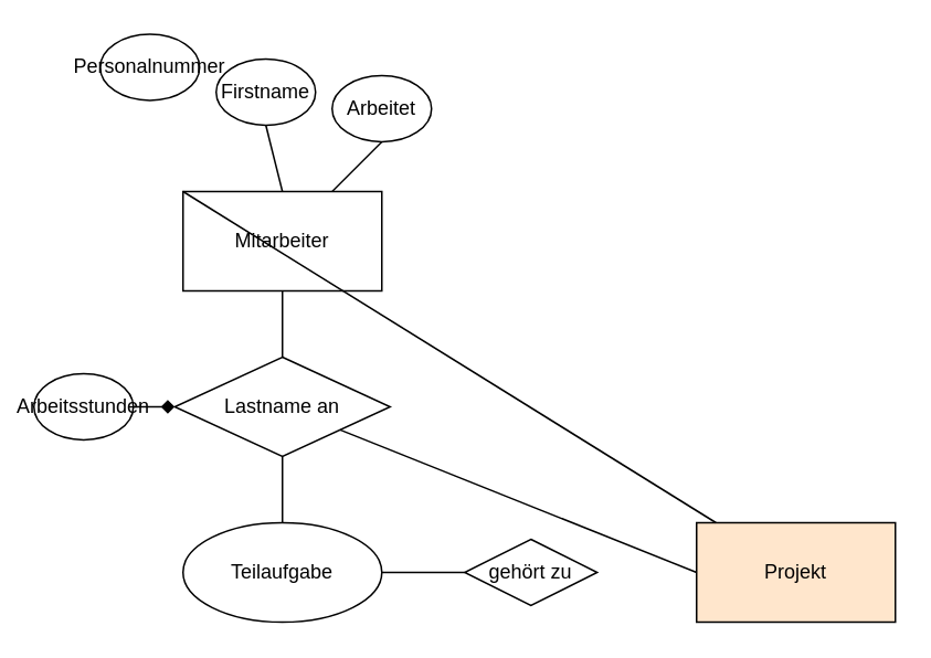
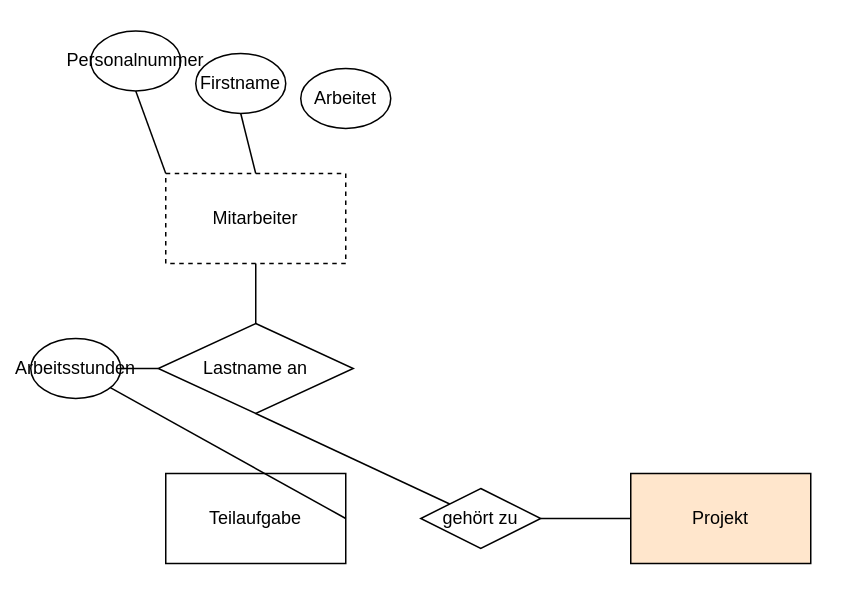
  <mxCell id="0" />
  <mxCell id="1" parent="0" />
  <mxCell id="2" value="Projekt" style="rounded=0;whiteSpace=wrap;html=1;fillColor=#ffe6cc;" vertex="1" parent="1"><mxGeometry x="420" y="315" width="120" height="60" as="geometry" /></mxCell>
- <mxCell id="3" value="Mitarbeiter" style="rounded=0;whiteSpace=wrap;html=1;" vertex="1" parent="1"><mxGeometry x="110" y="115" width="120" height="60" as="geometry" /></mxCell>
+ <mxCell id="3" value="Mitarbeiter" style="rounded=0;whiteSpace=wrap;html=1;dashed=1;" vertex="1" parent="1"><mxGeometry x="110" y="115" width="120" height="60" as="geometry" /></mxCell>
  <mxCell id="4" value="Personalnummer" style="ellipse;whiteSpace=wrap;html=1;" vertex="1" parent="1"><mxGeometry x="60" y="20" width="60" height="40" as="geometry" /></mxCell>
  <mxCell id="5" value="Firstname" style="ellipse;whiteSpace=wrap;html=1;" vertex="1" parent="1"><mxGeometry x="130" y="35" width="60" height="40" as="geometry" /></mxCell>
  <mxCell id="6" value="Arbeitet" style="ellipse;whiteSpace=wrap;html=1;" vertex="1" parent="1"><mxGeometry x="200" y="45" width="60" height="40" as="geometry" /></mxCell>
- <mxCell id="7" value="Teilaufgabe" style="ellipse;whiteSpace=wrap;html=1;" vertex="1" parent="1"><mxGeometry x="110" y="315" width="120" height="60" as="geometry" /></mxCell>
- <mxCell id="8" value="" style="endArrow=none;html=1;exitX=0;exitY=0;exitDx=0;exitDy=0;" edge="1" parent="1" source="3" target="2"><mxGeometry width="50" height="50" relative="1" as="geometry"><mxPoint x="360" y="245" as="sourcePoint" /><mxPoint x="210" y="115" as="targetPoint" /></mxGeometry></mxCell>
+ <mxCell id="7" value="Teilaufgabe" style="rounded=0;whiteSpace=wrap;html=1;" vertex="1" parent="1"><mxGeometry x="110" y="315" width="120" height="60" as="geometry" /></mxCell>
+ <mxCell id="8" value="" style="endArrow=none;html=1;exitX=0;exitY=0;exitDx=0;exitDy=0;entryX=0.5;entryY=1;entryDx=0;entryDy=0;" edge="1" parent="1" source="3" target="4"><mxGeometry width="50" height="50" relative="1" as="geometry"><mxPoint x="360" y="245" as="sourcePoint" /><mxPoint x="210" y="115" as="targetPoint" /></mxGeometry></mxCell>
  <mxCell id="9" value="" style="endArrow=none;html=1;exitX=0.5;exitY=0;exitDx=0;exitDy=0;entryX=0.5;entryY=1;entryDx=0;entryDy=0;" edge="1" parent="1" source="3" target="5"><mxGeometry width="50" height="50" relative="1" as="geometry"><mxPoint x="360" y="245" as="sourcePoint" /><mxPoint x="410" y="195" as="targetPoint" /></mxGeometry></mxCell>
- <mxCell id="10" value="" style="endArrow=none;html=1;entryX=0.5;entryY=1;entryDx=0;entryDy=0;exitX=0.75;exitY=0;exitDx=0;exitDy=0;" edge="1" parent="1" source="3" target="6"><mxGeometry width="50" height="50" relative="1" as="geometry"><mxPoint x="300" y="125" as="sourcePoint" /><mxPoint x="410" y="195" as="targetPoint" /></mxGeometry></mxCell>
  <mxCell id="11" value="Lastname an" style="rhombus;whiteSpace=wrap;html=1;" vertex="1" parent="1"><mxGeometry x="105" y="215" width="130" height="60" as="geometry" /></mxCell>
  <mxCell id="12" value="" style="endArrow=none;html=1;exitX=0.5;exitY=1;exitDx=0;exitDy=0;entryX=0.5;entryY=0;entryDx=0;entryDy=0;" edge="1" parent="1" source="3" target="11"><mxGeometry width="50" height="50" relative="1" as="geometry"><mxPoint x="360" y="245" as="sourcePoint" /><mxPoint x="410" y="195" as="targetPoint" /></mxGeometry></mxCell>
- <mxCell id="13" value="" style="endArrow=none;html=1;exitX=0.5;exitY=1;exitDx=0;exitDy=0;" edge="1" parent="1" source="11" target="7"><mxGeometry width="50" height="50" relative="1" as="geometry"><mxPoint x="360" y="245" as="sourcePoint" /><mxPoint x="410" y="195" as="targetPoint" /></mxGeometry></mxCell>
+ <mxCell id="13" value="" style="endArrow=none;html=1;exitX=0.5;exitY=1;exitDx=0;exitDy=0;" edge="1" parent="1" source="11" target="17"><mxGeometry width="50" height="50" relative="1" as="geometry"><mxPoint x="360" y="245" as="sourcePoint" /><mxPoint x="410" y="195" as="targetPoint" /></mxGeometry></mxCell>
  <mxCell id="14" value="Arbeitsstunden" style="ellipse;whiteSpace=wrap;html=1;" vertex="1" parent="1"><mxGeometry x="20" y="225" width="60" height="40" as="geometry" /></mxCell>
- <mxCell id="15" value="" style="endArrow=diamond;html=1;exitX=1;exitY=0.5;exitDx=0;exitDy=0;entryX=0;entryY=0.5;entryDx=0;entryDy=0;" edge="1" parent="1" source="14" target="11"><mxGeometry width="50" height="50" relative="1" as="geometry"><mxPoint x="360" y="245" as="sourcePoint" /><mxPoint x="410" y="195" as="targetPoint" /></mxGeometry></mxCell>
- <mxCell id="16" value="" style="endArrow=none;html=1;exitX=0;exitY=0.5;exitDx=0;exitDy=0;" edge="1" parent="1" source="2" target="11"><mxGeometry width="50" height="50" relative="1" as="geometry"><mxPoint x="360" y="245" as="sourcePoint" /><mxPoint x="390" y="305" as="targetPoint" /></mxGeometry></mxCell>
+ <mxCell id="15" value="" style="endArrow=none;html=1;exitX=1;exitY=0.5;exitDx=0;exitDy=0;entryX=0;entryY=0.5;entryDx=0;entryDy=0;" edge="1" parent="1" source="14" target="11"><mxGeometry width="50" height="50" relative="1" as="geometry"><mxPoint x="360" y="245" as="sourcePoint" /><mxPoint x="410" y="195" as="targetPoint" /></mxGeometry></mxCell>
+ <mxCell id="16" value="" style="endArrow=none;html=1;exitX=0;exitY=0.5;exitDx=0;exitDy=0;" edge="1" parent="1" source="2" target="17"><mxGeometry width="50" height="50" relative="1" as="geometry"><mxPoint x="360" y="245" as="sourcePoint" /><mxPoint x="390" y="305" as="targetPoint" /></mxGeometry></mxCell>
  <mxCell id="17" value="gehört zu" style="rhombus;whiteSpace=wrap;html=1;" vertex="1" parent="1"><mxGeometry x="280" y="325" width="80" height="40" as="geometry" /></mxCell>
- <mxCell id="18" value="" style="endArrow=none;html=1;exitX=1;exitY=0.5;exitDx=0;exitDy=0;entryX=0;entryY=0.5;entryDx=0;entryDy=0;" edge="1" parent="1" source="7" target="17"><mxGeometry width="50" height="50" relative="1" as="geometry"><mxPoint x="360" y="245" as="sourcePoint" /><mxPoint x="410" y="195" as="targetPoint" /></mxGeometry></mxCell>
+ <mxCell id="18" value="" style="endArrow=none;html=1;exitX=1;exitY=0.5;exitDx=0;exitDy=0;" edge="1" parent="1" source="7" target="14"><mxGeometry width="50" height="50" relative="1" as="geometry"><mxPoint x="360" y="245" as="sourcePoint" /><mxPoint x="410" y="195" as="targetPoint" /></mxGeometry></mxCell>
